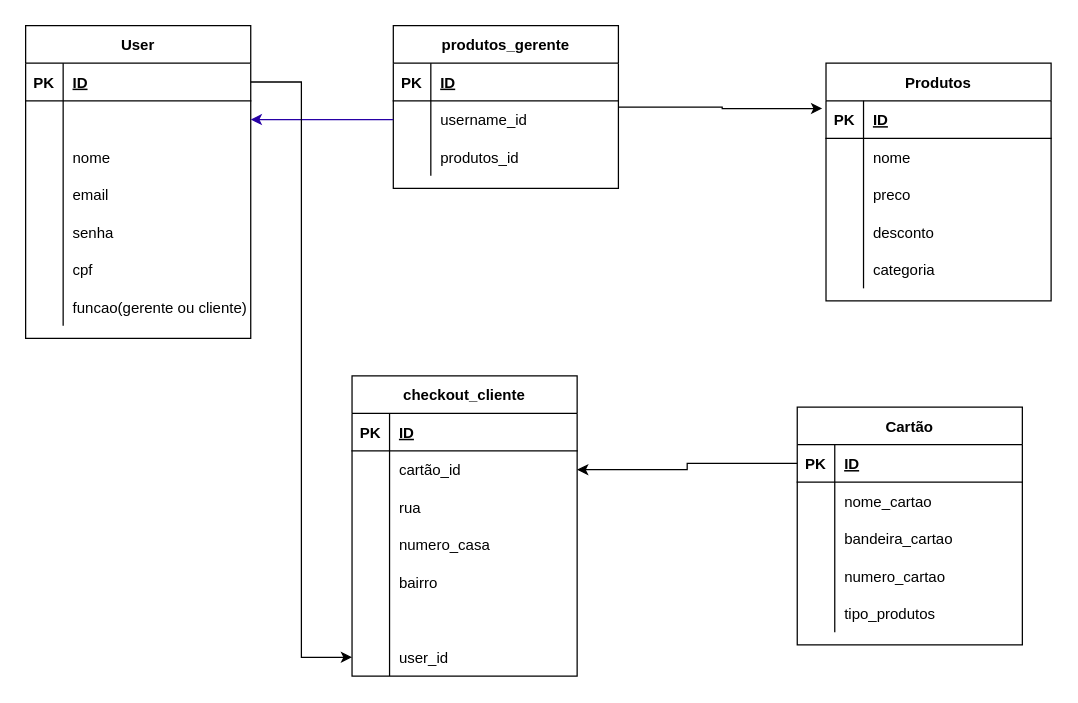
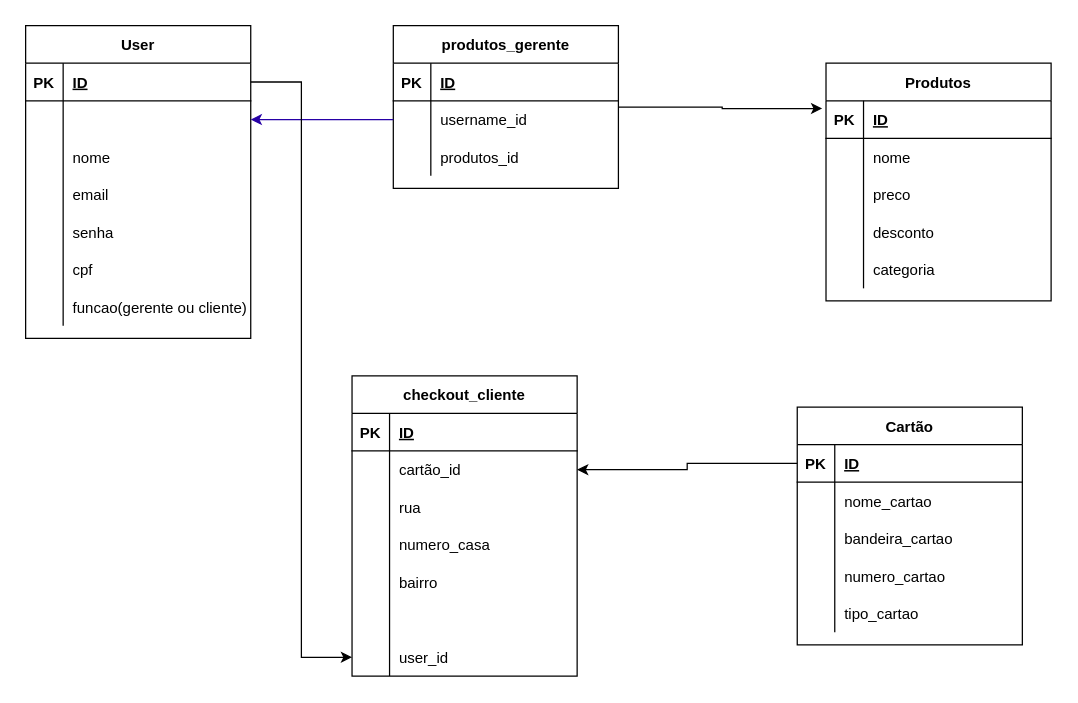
  <mxCell id="0" />
  <mxCell id="1" parent="0" />
  <mxCell id="2" value="User" style="shape=table;startSize=30;container=1;collapsible=1;childLayout=tableLayout;fixedRows=1;rowLines=0;fontStyle=1;align=center;resizeLast=1;" parent="1" vertex="1"><mxGeometry x="20" y="20" width="180" height="250" as="geometry" /></mxCell>
  <mxCell id="3" value="" style="shape=partialRectangle;collapsible=0;dropTarget=0;pointerEvents=0;fillColor=none;top=0;left=0;bottom=1;right=0;points=[[0,0.5],[1,0.5]];portConstraint=eastwest;" parent="2" vertex="1"><mxGeometry y="30" width="180" height="30" as="geometry" /></mxCell>
  <mxCell id="4" value="PK" style="shape=partialRectangle;connectable=0;fillColor=none;top=0;left=0;bottom=0;right=0;fontStyle=1;overflow=hidden;" parent="3" vertex="1"><mxGeometry width="30" height="30" as="geometry"><mxRectangle width="30" height="30" as="alternateBounds" /></mxGeometry></mxCell>
  <mxCell id="5" value="ID" style="shape=partialRectangle;connectable=0;fillColor=none;top=0;left=0;bottom=0;right=0;align=left;spacingLeft=6;fontStyle=5;overflow=hidden;" parent="3" vertex="1"><mxGeometry x="30" width="150" height="30" as="geometry"><mxRectangle width="150" height="30" as="alternateBounds" /></mxGeometry></mxCell>
  <mxCell id="6" value="" style="shape=partialRectangle;collapsible=0;dropTarget=0;pointerEvents=0;fillColor=none;top=0;left=0;bottom=0;right=0;points=[[0,0.5],[1,0.5]];portConstraint=eastwest;" parent="2" vertex="1"><mxGeometry y="60" width="180" height="30" as="geometry" /></mxCell>
  <mxCell id="7" value="" style="shape=partialRectangle;connectable=0;fillColor=none;top=0;left=0;bottom=0;right=0;editable=1;overflow=hidden;" parent="6" vertex="1"><mxGeometry width="30" height="30" as="geometry"><mxRectangle width="30" height="30" as="alternateBounds" /></mxGeometry></mxCell>
  <mxCell id="8" value="" style="shape=partialRectangle;collapsible=0;dropTarget=0;pointerEvents=0;fillColor=none;top=0;left=0;bottom=0;right=0;points=[[0,0.5],[1,0.5]];portConstraint=eastwest;" parent="2" vertex="1"><mxGeometry y="90" width="180" height="30" as="geometry" /></mxCell>
  <mxCell id="9" value="" style="shape=partialRectangle;connectable=0;fillColor=none;top=0;left=0;bottom=0;right=0;editable=1;overflow=hidden;" parent="8" vertex="1"><mxGeometry width="30" height="30" as="geometry"><mxRectangle width="30" height="30" as="alternateBounds" /></mxGeometry></mxCell>
  <mxCell id="10" value="nome" style="shape=partialRectangle;connectable=0;fillColor=none;top=0;left=0;bottom=0;right=0;align=left;spacingLeft=6;overflow=hidden;" parent="8" vertex="1"><mxGeometry x="30" width="150" height="30" as="geometry"><mxRectangle width="150" height="30" as="alternateBounds" /></mxGeometry></mxCell>
  <mxCell id="11" value="" style="shape=partialRectangle;collapsible=0;dropTarget=0;pointerEvents=0;fillColor=none;top=0;left=0;bottom=0;right=0;points=[[0,0.5],[1,0.5]];portConstraint=eastwest;" parent="2" vertex="1"><mxGeometry y="120" width="180" height="30" as="geometry" /></mxCell>
  <mxCell id="12" value="" style="shape=partialRectangle;connectable=0;fillColor=none;top=0;left=0;bottom=0;right=0;editable=1;overflow=hidden;" parent="11" vertex="1"><mxGeometry width="30" height="30" as="geometry"><mxRectangle width="30" height="30" as="alternateBounds" /></mxGeometry></mxCell>
  <mxCell id="13" value="email" style="shape=partialRectangle;connectable=0;fillColor=none;top=0;left=0;bottom=0;right=0;align=left;spacingLeft=6;overflow=hidden;" parent="11" vertex="1"><mxGeometry x="30" width="150" height="30" as="geometry"><mxRectangle width="150" height="30" as="alternateBounds" /></mxGeometry></mxCell>
  <mxCell id="14" value="" style="shape=partialRectangle;collapsible=0;dropTarget=0;pointerEvents=0;fillColor=none;top=0;left=0;bottom=0;right=0;points=[[0,0.5],[1,0.5]];portConstraint=eastwest;" parent="2" vertex="1"><mxGeometry y="150" width="180" height="30" as="geometry" /></mxCell>
  <mxCell id="15" value="" style="shape=partialRectangle;connectable=0;fillColor=none;top=0;left=0;bottom=0;right=0;editable=1;overflow=hidden;" parent="14" vertex="1"><mxGeometry width="30" height="30" as="geometry"><mxRectangle width="30" height="30" as="alternateBounds" /></mxGeometry></mxCell>
  <mxCell id="16" value="senha" style="shape=partialRectangle;connectable=0;fillColor=none;top=0;left=0;bottom=0;right=0;align=left;spacingLeft=6;overflow=hidden;" parent="14" vertex="1"><mxGeometry x="30" width="150" height="30" as="geometry"><mxRectangle width="150" height="30" as="alternateBounds" /></mxGeometry></mxCell>
  <mxCell id="17" value="" style="shape=partialRectangle;collapsible=0;dropTarget=0;pointerEvents=0;fillColor=none;top=0;left=0;bottom=0;right=0;points=[[0,0.5],[1,0.5]];portConstraint=eastwest;" parent="2" vertex="1"><mxGeometry y="180" width="180" height="30" as="geometry" /></mxCell>
  <mxCell id="18" value="" style="shape=partialRectangle;connectable=0;fillColor=none;top=0;left=0;bottom=0;right=0;editable=1;overflow=hidden;" parent="17" vertex="1"><mxGeometry width="30" height="30" as="geometry"><mxRectangle width="30" height="30" as="alternateBounds" /></mxGeometry></mxCell>
  <mxCell id="19" value="cpf" style="shape=partialRectangle;connectable=0;fillColor=none;top=0;left=0;bottom=0;right=0;align=left;spacingLeft=6;overflow=hidden;" parent="17" vertex="1"><mxGeometry x="30" width="150" height="30" as="geometry"><mxRectangle width="150" height="30" as="alternateBounds" /></mxGeometry></mxCell>
  <mxCell id="20" value="" style="shape=partialRectangle;collapsible=0;dropTarget=0;pointerEvents=0;fillColor=none;top=0;left=0;bottom=0;right=0;points=[[0,0.5],[1,0.5]];portConstraint=eastwest;" parent="2" vertex="1"><mxGeometry y="210" width="180" height="30" as="geometry" /></mxCell>
  <mxCell id="21" value="" style="shape=partialRectangle;connectable=0;fillColor=none;top=0;left=0;bottom=0;right=0;editable=1;overflow=hidden;" parent="20" vertex="1"><mxGeometry width="30" height="30" as="geometry"><mxRectangle width="30" height="30" as="alternateBounds" /></mxGeometry></mxCell>
  <mxCell id="22" value="funcao(gerente ou cliente)" style="shape=partialRectangle;connectable=0;fillColor=none;top=0;left=0;bottom=0;right=0;align=left;spacingLeft=6;overflow=hidden;" parent="20" vertex="1"><mxGeometry x="30" width="150" height="30" as="geometry"><mxRectangle width="150" height="30" as="alternateBounds" /></mxGeometry></mxCell>
  <mxCell id="23" value="Produtos" style="shape=table;startSize=30;container=1;collapsible=1;childLayout=tableLayout;fixedRows=1;rowLines=0;fontStyle=1;align=center;resizeLast=1;" parent="1" vertex="1"><mxGeometry x="660" y="50" width="180" height="190" as="geometry" /></mxCell>
  <mxCell id="24" value="" style="shape=partialRectangle;collapsible=0;dropTarget=0;pointerEvents=0;fillColor=none;top=0;left=0;bottom=1;right=0;points=[[0,0.5],[1,0.5]];portConstraint=eastwest;" parent="23" vertex="1"><mxGeometry y="30" width="180" height="30" as="geometry" /></mxCell>
  <mxCell id="25" value="PK" style="shape=partialRectangle;connectable=0;fillColor=none;top=0;left=0;bottom=0;right=0;fontStyle=1;overflow=hidden;" parent="24" vertex="1"><mxGeometry width="30" height="30" as="geometry"><mxRectangle width="30" height="30" as="alternateBounds" /></mxGeometry></mxCell>
  <mxCell id="26" value="ID" style="shape=partialRectangle;connectable=0;fillColor=none;top=0;left=0;bottom=0;right=0;align=left;spacingLeft=6;fontStyle=5;overflow=hidden;" parent="24" vertex="1"><mxGeometry x="30" width="150" height="30" as="geometry"><mxRectangle width="150" height="30" as="alternateBounds" /></mxGeometry></mxCell>
  <mxCell id="27" value="" style="shape=partialRectangle;collapsible=0;dropTarget=0;pointerEvents=0;fillColor=none;top=0;left=0;bottom=0;right=0;points=[[0,0.5],[1,0.5]];portConstraint=eastwest;" parent="23" vertex="1"><mxGeometry y="60" width="180" height="30" as="geometry" /></mxCell>
  <mxCell id="28" value="" style="shape=partialRectangle;connectable=0;fillColor=none;top=0;left=0;bottom=0;right=0;editable=1;overflow=hidden;" parent="27" vertex="1"><mxGeometry width="30" height="30" as="geometry"><mxRectangle width="30" height="30" as="alternateBounds" /></mxGeometry></mxCell>
  <mxCell id="29" value="nome  " style="shape=partialRectangle;connectable=0;fillColor=none;top=0;left=0;bottom=0;right=0;align=left;spacingLeft=6;overflow=hidden;" parent="27" vertex="1"><mxGeometry x="30" width="150" height="30" as="geometry"><mxRectangle width="150" height="30" as="alternateBounds" /></mxGeometry></mxCell>
  <mxCell id="30" value="" style="shape=partialRectangle;collapsible=0;dropTarget=0;pointerEvents=0;fillColor=none;top=0;left=0;bottom=0;right=0;points=[[0,0.5],[1,0.5]];portConstraint=eastwest;" parent="23" vertex="1"><mxGeometry y="90" width="180" height="30" as="geometry" /></mxCell>
  <mxCell id="31" value="" style="shape=partialRectangle;connectable=0;fillColor=none;top=0;left=0;bottom=0;right=0;editable=1;overflow=hidden;" parent="30" vertex="1"><mxGeometry width="30" height="30" as="geometry"><mxRectangle width="30" height="30" as="alternateBounds" /></mxGeometry></mxCell>
  <mxCell id="32" value="preco" style="shape=partialRectangle;connectable=0;fillColor=none;top=0;left=0;bottom=0;right=0;align=left;spacingLeft=6;overflow=hidden;" parent="30" vertex="1"><mxGeometry x="30" width="150" height="30" as="geometry"><mxRectangle width="150" height="30" as="alternateBounds" /></mxGeometry></mxCell>
  <mxCell id="33" value="" style="shape=partialRectangle;collapsible=0;dropTarget=0;pointerEvents=0;fillColor=none;top=0;left=0;bottom=0;right=0;points=[[0,0.5],[1,0.5]];portConstraint=eastwest;" parent="23" vertex="1"><mxGeometry y="120" width="180" height="30" as="geometry" /></mxCell>
  <mxCell id="34" value="" style="shape=partialRectangle;connectable=0;fillColor=none;top=0;left=0;bottom=0;right=0;editable=1;overflow=hidden;" parent="33" vertex="1"><mxGeometry width="30" height="30" as="geometry"><mxRectangle width="30" height="30" as="alternateBounds" /></mxGeometry></mxCell>
  <mxCell id="35" value="desconto" style="shape=partialRectangle;connectable=0;fillColor=none;top=0;left=0;bottom=0;right=0;align=left;spacingLeft=6;overflow=hidden;" parent="33" vertex="1"><mxGeometry x="30" width="150" height="30" as="geometry"><mxRectangle width="150" height="30" as="alternateBounds" /></mxGeometry></mxCell>
  <mxCell id="36" value="" style="shape=partialRectangle;collapsible=0;dropTarget=0;pointerEvents=0;fillColor=none;top=0;left=0;bottom=0;right=0;points=[[0,0.5],[1,0.5]];portConstraint=eastwest;" parent="23" vertex="1"><mxGeometry y="150" width="180" height="30" as="geometry" /></mxCell>
  <mxCell id="37" value="" style="shape=partialRectangle;connectable=0;fillColor=none;top=0;left=0;bottom=0;right=0;editable=1;overflow=hidden;" parent="36" vertex="1"><mxGeometry width="30" height="30" as="geometry"><mxRectangle width="30" height="30" as="alternateBounds" /></mxGeometry></mxCell>
  <mxCell id="38" value="categoria" style="shape=partialRectangle;connectable=0;fillColor=none;top=0;left=0;bottom=0;right=0;align=left;spacingLeft=6;overflow=hidden;" parent="36" vertex="1"><mxGeometry x="30" width="150" height="30" as="geometry"><mxRectangle width="150" height="30" as="alternateBounds" /></mxGeometry></mxCell>
  <mxCell id="39" style="edgeStyle=orthogonalEdgeStyle;rounded=0;orthogonalLoop=1;jettySize=auto;html=1;entryX=-0.017;entryY=0.208;entryDx=0;entryDy=0;entryPerimeter=0;" edge="1" parent="1" source="40" target="24"><mxGeometry relative="1" as="geometry" /></mxCell>
  <mxCell id="40" value="produtos_gerente" style="shape=table;startSize=30;container=1;collapsible=1;childLayout=tableLayout;fixedRows=1;rowLines=0;fontStyle=1;align=center;resizeLast=1;" parent="1" vertex="1"><mxGeometry x="314" y="20" width="180" height="130" as="geometry" /></mxCell>
  <mxCell id="41" value="" style="shape=partialRectangle;collapsible=0;dropTarget=0;pointerEvents=0;fillColor=none;top=0;left=0;bottom=1;right=0;points=[[0,0.5],[1,0.5]];portConstraint=eastwest;" parent="40" vertex="1"><mxGeometry y="30" width="180" height="30" as="geometry" /></mxCell>
  <mxCell id="42" value="PK" style="shape=partialRectangle;connectable=0;fillColor=none;top=0;left=0;bottom=0;right=0;fontStyle=1;overflow=hidden;" parent="41" vertex="1"><mxGeometry width="30" height="30" as="geometry"><mxRectangle width="30" height="30" as="alternateBounds" /></mxGeometry></mxCell>
  <mxCell id="43" value="ID" style="shape=partialRectangle;connectable=0;fillColor=none;top=0;left=0;bottom=0;right=0;align=left;spacingLeft=6;fontStyle=5;overflow=hidden;" parent="41" vertex="1"><mxGeometry x="30" width="150" height="30" as="geometry"><mxRectangle width="150" height="30" as="alternateBounds" /></mxGeometry></mxCell>
  <mxCell id="44" value="" style="shape=partialRectangle;collapsible=0;dropTarget=0;pointerEvents=0;fillColor=none;top=0;left=0;bottom=0;right=0;points=[[0,0.5],[1,0.5]];portConstraint=eastwest;" parent="40" vertex="1"><mxGeometry y="60" width="180" height="30" as="geometry" /></mxCell>
  <mxCell id="45" value="" style="shape=partialRectangle;connectable=0;fillColor=none;top=0;left=0;bottom=0;right=0;editable=1;overflow=hidden;" parent="44" vertex="1"><mxGeometry width="30" height="30" as="geometry"><mxRectangle width="30" height="30" as="alternateBounds" /></mxGeometry></mxCell>
  <mxCell id="46" value="username_id" style="shape=partialRectangle;connectable=0;fillColor=none;top=0;left=0;bottom=0;right=0;align=left;spacingLeft=6;overflow=hidden;" parent="44" vertex="1"><mxGeometry x="30" width="150" height="30" as="geometry"><mxRectangle width="150" height="30" as="alternateBounds" /></mxGeometry></mxCell>
  <mxCell id="47" value="" style="shape=partialRectangle;collapsible=0;dropTarget=0;pointerEvents=0;fillColor=none;top=0;left=0;bottom=0;right=0;points=[[0,0.5],[1,0.5]];portConstraint=eastwest;" parent="40" vertex="1"><mxGeometry y="90" width="180" height="30" as="geometry" /></mxCell>
  <mxCell id="48" value="" style="shape=partialRectangle;connectable=0;fillColor=none;top=0;left=0;bottom=0;right=0;editable=1;overflow=hidden;" parent="47" vertex="1"><mxGeometry width="30" height="30" as="geometry"><mxRectangle width="30" height="30" as="alternateBounds" /></mxGeometry></mxCell>
  <mxCell id="49" value="produtos_id" style="shape=partialRectangle;connectable=0;fillColor=none;top=0;left=0;bottom=0;right=0;align=left;spacingLeft=6;overflow=hidden;" parent="47" vertex="1"><mxGeometry x="30" width="150" height="30" as="geometry"><mxRectangle width="150" height="30" as="alternateBounds" /></mxGeometry></mxCell>
  <mxCell id="50" style="edgeStyle=orthogonalEdgeStyle;rounded=0;orthogonalLoop=1;jettySize=auto;html=1;exitX=0;exitY=0.5;exitDx=0;exitDy=0;entryX=1;entryY=0.5;entryDx=0;entryDy=0;strokeColor=#2700A6;" parent="1" source="44" target="6" edge="1"><mxGeometry relative="1" as="geometry" /></mxCell>
  <mxCell id="51" value="checkout_cliente" style="shape=table;startSize=30;container=1;collapsible=1;childLayout=tableLayout;fixedRows=1;rowLines=0;fontStyle=1;align=center;resizeLast=1;" parent="1" vertex="1"><mxGeometry x="281" y="300" width="180" height="240" as="geometry" /></mxCell>
  <mxCell id="52" value="" style="shape=partialRectangle;collapsible=0;dropTarget=0;pointerEvents=0;fillColor=none;top=0;left=0;bottom=1;right=0;points=[[0,0.5],[1,0.5]];portConstraint=eastwest;" parent="51" vertex="1"><mxGeometry y="30" width="180" height="30" as="geometry" /></mxCell>
  <mxCell id="53" value="PK" style="shape=partialRectangle;connectable=0;fillColor=none;top=0;left=0;bottom=0;right=0;fontStyle=1;overflow=hidden;" parent="52" vertex="1"><mxGeometry width="30" height="30" as="geometry"><mxRectangle width="30" height="30" as="alternateBounds" /></mxGeometry></mxCell>
  <mxCell id="54" value="ID" style="shape=partialRectangle;connectable=0;fillColor=none;top=0;left=0;bottom=0;right=0;align=left;spacingLeft=6;fontStyle=5;overflow=hidden;" parent="52" vertex="1"><mxGeometry x="30" width="150" height="30" as="geometry"><mxRectangle width="150" height="30" as="alternateBounds" /></mxGeometry></mxCell>
  <mxCell id="55" value="" style="shape=partialRectangle;collapsible=0;dropTarget=0;pointerEvents=0;fillColor=none;top=0;left=0;bottom=0;right=0;points=[[0,0.5],[1,0.5]];portConstraint=eastwest;" parent="51" vertex="1"><mxGeometry y="60" width="180" height="30" as="geometry" /></mxCell>
  <mxCell id="56" value="" style="shape=partialRectangle;connectable=0;fillColor=none;top=0;left=0;bottom=0;right=0;editable=1;overflow=hidden;" parent="55" vertex="1"><mxGeometry width="30" height="30" as="geometry"><mxRectangle width="30" height="30" as="alternateBounds" /></mxGeometry></mxCell>
  <mxCell id="57" value="cartão_id" style="shape=partialRectangle;connectable=0;fillColor=none;top=0;left=0;bottom=0;right=0;align=left;spacingLeft=6;overflow=hidden;" parent="55" vertex="1"><mxGeometry x="30" width="150" height="30" as="geometry"><mxRectangle width="150" height="30" as="alternateBounds" /></mxGeometry></mxCell>
  <mxCell id="58" value="" style="shape=partialRectangle;collapsible=0;dropTarget=0;pointerEvents=0;fillColor=none;top=0;left=0;bottom=0;right=0;points=[[0,0.5],[1,0.5]];portConstraint=eastwest;" vertex="1" parent="51"><mxGeometry y="90" width="180" height="30" as="geometry" /></mxCell>
  <mxCell id="59" value="" style="shape=partialRectangle;connectable=0;fillColor=none;top=0;left=0;bottom=0;right=0;editable=1;overflow=hidden;" vertex="1" parent="58"><mxGeometry width="30" height="30" as="geometry"><mxRectangle width="30" height="30" as="alternateBounds" /></mxGeometry></mxCell>
  <mxCell id="60" value="rua" style="shape=partialRectangle;connectable=0;fillColor=none;top=0;left=0;bottom=0;right=0;align=left;spacingLeft=6;overflow=hidden;" vertex="1" parent="58"><mxGeometry x="30" width="150" height="30" as="geometry"><mxRectangle width="150" height="30" as="alternateBounds" /></mxGeometry></mxCell>
  <mxCell id="61" value="" style="shape=partialRectangle;collapsible=0;dropTarget=0;pointerEvents=0;fillColor=none;top=0;left=0;bottom=0;right=0;points=[[0,0.5],[1,0.5]];portConstraint=eastwest;" vertex="1" parent="51"><mxGeometry y="120" width="180" height="30" as="geometry" /></mxCell>
  <mxCell id="62" value="" style="shape=partialRectangle;connectable=0;fillColor=none;top=0;left=0;bottom=0;right=0;editable=1;overflow=hidden;" vertex="1" parent="61"><mxGeometry width="30" height="30" as="geometry"><mxRectangle width="30" height="30" as="alternateBounds" /></mxGeometry></mxCell>
  <mxCell id="63" value="numero_casa" style="shape=partialRectangle;connectable=0;fillColor=none;top=0;left=0;bottom=0;right=0;align=left;spacingLeft=6;overflow=hidden;" vertex="1" parent="61"><mxGeometry x="30" width="150" height="30" as="geometry"><mxRectangle width="150" height="30" as="alternateBounds" /></mxGeometry></mxCell>
  <mxCell id="64" value="" style="shape=partialRectangle;collapsible=0;dropTarget=0;pointerEvents=0;fillColor=none;top=0;left=0;bottom=0;right=0;points=[[0,0.5],[1,0.5]];portConstraint=eastwest;" vertex="1" parent="51"><mxGeometry y="150" width="180" height="30" as="geometry" /></mxCell>
  <mxCell id="65" value="" style="shape=partialRectangle;connectable=0;fillColor=none;top=0;left=0;bottom=0;right=0;editable=1;overflow=hidden;" vertex="1" parent="64"><mxGeometry width="30" height="30" as="geometry"><mxRectangle width="30" height="30" as="alternateBounds" /></mxGeometry></mxCell>
  <mxCell id="66" value="bairro" style="shape=partialRectangle;connectable=0;fillColor=none;top=0;left=0;bottom=0;right=0;align=left;spacingLeft=6;overflow=hidden;" vertex="1" parent="64"><mxGeometry x="30" width="150" height="30" as="geometry"><mxRectangle width="150" height="30" as="alternateBounds" /></mxGeometry></mxCell>
  <mxCell id="67" value="" style="shape=partialRectangle;collapsible=0;dropTarget=0;pointerEvents=0;fillColor=none;top=0;left=0;bottom=0;right=0;points=[[0,0.5],[1,0.5]];portConstraint=eastwest;" vertex="1" parent="51"><mxGeometry y="180" width="180" height="30" as="geometry" /></mxCell>
  <mxCell id="68" value="" style="shape=partialRectangle;connectable=0;fillColor=none;top=0;left=0;bottom=0;right=0;editable=1;overflow=hidden;" vertex="1" parent="67"><mxGeometry width="30" height="30" as="geometry"><mxRectangle width="30" height="30" as="alternateBounds" /></mxGeometry></mxCell>
  <mxCell id="69" value="" style="shape=partialRectangle;collapsible=0;dropTarget=0;pointerEvents=0;fillColor=none;top=0;left=0;bottom=0;right=0;points=[[0,0.5],[1,0.5]];portConstraint=eastwest;" vertex="1" parent="51"><mxGeometry y="210" width="180" height="30" as="geometry" /></mxCell>
  <mxCell id="70" value="" style="shape=partialRectangle;connectable=0;fillColor=none;top=0;left=0;bottom=0;right=0;editable=1;overflow=hidden;" vertex="1" parent="69"><mxGeometry width="30" height="30" as="geometry"><mxRectangle width="30" height="30" as="alternateBounds" /></mxGeometry></mxCell>
  <mxCell id="71" value="user_id" style="shape=partialRectangle;connectable=0;fillColor=none;top=0;left=0;bottom=0;right=0;align=left;spacingLeft=6;overflow=hidden;" vertex="1" parent="69"><mxGeometry x="30" width="150" height="30" as="geometry"><mxRectangle width="150" height="30" as="alternateBounds" /></mxGeometry></mxCell>
  <mxCell id="72" value="Cartão" style="shape=table;startSize=30;container=1;collapsible=1;childLayout=tableLayout;fixedRows=1;rowLines=0;fontStyle=1;align=center;resizeLast=1;" vertex="1" parent="1"><mxGeometry x="637" y="325" width="180" height="190" as="geometry" /></mxCell>
  <mxCell id="73" value="" style="shape=partialRectangle;collapsible=0;dropTarget=0;pointerEvents=0;fillColor=none;top=0;left=0;bottom=1;right=0;points=[[0,0.5],[1,0.5]];portConstraint=eastwest;" vertex="1" parent="72"><mxGeometry y="30" width="180" height="30" as="geometry" /></mxCell>
  <mxCell id="74" value="PK" style="shape=partialRectangle;connectable=0;fillColor=none;top=0;left=0;bottom=0;right=0;fontStyle=1;overflow=hidden;" vertex="1" parent="73"><mxGeometry width="30" height="30" as="geometry"><mxRectangle width="30" height="30" as="alternateBounds" /></mxGeometry></mxCell>
  <mxCell id="75" value="ID" style="shape=partialRectangle;connectable=0;fillColor=none;top=0;left=0;bottom=0;right=0;align=left;spacingLeft=6;fontStyle=5;overflow=hidden;" vertex="1" parent="73"><mxGeometry x="30" width="150" height="30" as="geometry"><mxRectangle width="150" height="30" as="alternateBounds" /></mxGeometry></mxCell>
  <mxCell id="76" value="" style="shape=partialRectangle;collapsible=0;dropTarget=0;pointerEvents=0;fillColor=none;top=0;left=0;bottom=0;right=0;points=[[0,0.5],[1,0.5]];portConstraint=eastwest;" vertex="1" parent="72"><mxGeometry y="60" width="180" height="30" as="geometry" /></mxCell>
  <mxCell id="77" value="" style="shape=partialRectangle;connectable=0;fillColor=none;top=0;left=0;bottom=0;right=0;editable=1;overflow=hidden;" vertex="1" parent="76"><mxGeometry width="30" height="30" as="geometry"><mxRectangle width="30" height="30" as="alternateBounds" /></mxGeometry></mxCell>
  <mxCell id="78" value="nome_cartao  " style="shape=partialRectangle;connectable=0;fillColor=none;top=0;left=0;bottom=0;right=0;align=left;spacingLeft=6;overflow=hidden;" vertex="1" parent="76"><mxGeometry x="30" width="150" height="30" as="geometry"><mxRectangle width="150" height="30" as="alternateBounds" /></mxGeometry></mxCell>
  <mxCell id="79" value="" style="shape=partialRectangle;collapsible=0;dropTarget=0;pointerEvents=0;fillColor=none;top=0;left=0;bottom=0;right=0;points=[[0,0.5],[1,0.5]];portConstraint=eastwest;" vertex="1" parent="72"><mxGeometry y="90" width="180" height="30" as="geometry" /></mxCell>
  <mxCell id="80" value="" style="shape=partialRectangle;connectable=0;fillColor=none;top=0;left=0;bottom=0;right=0;editable=1;overflow=hidden;" vertex="1" parent="79"><mxGeometry width="30" height="30" as="geometry"><mxRectangle width="30" height="30" as="alternateBounds" /></mxGeometry></mxCell>
  <mxCell id="81" value="bandeira_cartao" style="shape=partialRectangle;connectable=0;fillColor=none;top=0;left=0;bottom=0;right=0;align=left;spacingLeft=6;overflow=hidden;" vertex="1" parent="79"><mxGeometry x="30" width="150" height="30" as="geometry"><mxRectangle width="150" height="30" as="alternateBounds" /></mxGeometry></mxCell>
  <mxCell id="82" value="" style="shape=partialRectangle;collapsible=0;dropTarget=0;pointerEvents=0;fillColor=none;top=0;left=0;bottom=0;right=0;points=[[0,0.5],[1,0.5]];portConstraint=eastwest;" vertex="1" parent="72"><mxGeometry y="120" width="180" height="30" as="geometry" /></mxCell>
  <mxCell id="83" value="" style="shape=partialRectangle;connectable=0;fillColor=none;top=0;left=0;bottom=0;right=0;editable=1;overflow=hidden;" vertex="1" parent="82"><mxGeometry width="30" height="30" as="geometry"><mxRectangle width="30" height="30" as="alternateBounds" /></mxGeometry></mxCell>
  <mxCell id="84" value="numero_cartao" style="shape=partialRectangle;connectable=0;fillColor=none;top=0;left=0;bottom=0;right=0;align=left;spacingLeft=6;overflow=hidden;" vertex="1" parent="82"><mxGeometry x="30" width="150" height="30" as="geometry"><mxRectangle width="150" height="30" as="alternateBounds" /></mxGeometry></mxCell>
  <mxCell id="85" value="" style="shape=partialRectangle;collapsible=0;dropTarget=0;pointerEvents=0;fillColor=none;top=0;left=0;bottom=0;right=0;points=[[0,0.5],[1,0.5]];portConstraint=eastwest;" vertex="1" parent="72"><mxGeometry y="150" width="180" height="30" as="geometry" /></mxCell>
  <mxCell id="86" value="" style="shape=partialRectangle;connectable=0;fillColor=none;top=0;left=0;bottom=0;right=0;editable=1;overflow=hidden;" vertex="1" parent="85"><mxGeometry width="30" height="30" as="geometry"><mxRectangle width="30" height="30" as="alternateBounds" /></mxGeometry></mxCell>
- <mxCell id="87" value="tipo_produtos" style="shape=partialRectangle;connectable=0;fillColor=none;top=0;left=0;bottom=0;right=0;align=left;spacingLeft=6;overflow=hidden;" vertex="1" parent="85"><mxGeometry x="30" width="150" height="30" as="geometry"><mxRectangle width="150" height="30" as="alternateBounds" /></mxGeometry></mxCell>
+ <mxCell id="87" value="tipo_cartao" style="shape=partialRectangle;connectable=0;fillColor=none;top=0;left=0;bottom=0;right=0;align=left;spacingLeft=6;overflow=hidden;" vertex="1" parent="85"><mxGeometry x="30" width="150" height="30" as="geometry"><mxRectangle width="150" height="30" as="alternateBounds" /></mxGeometry></mxCell>
  <mxCell id="88" style="edgeStyle=orthogonalEdgeStyle;rounded=0;orthogonalLoop=1;jettySize=auto;html=1;" edge="1" parent="1" source="73" target="55"><mxGeometry relative="1" as="geometry" /></mxCell>
  <mxCell id="89" style="edgeStyle=orthogonalEdgeStyle;rounded=0;orthogonalLoop=1;jettySize=auto;html=1;" edge="1" parent="1" source="3" target="69"><mxGeometry relative="1" as="geometry" /></mxCell>
